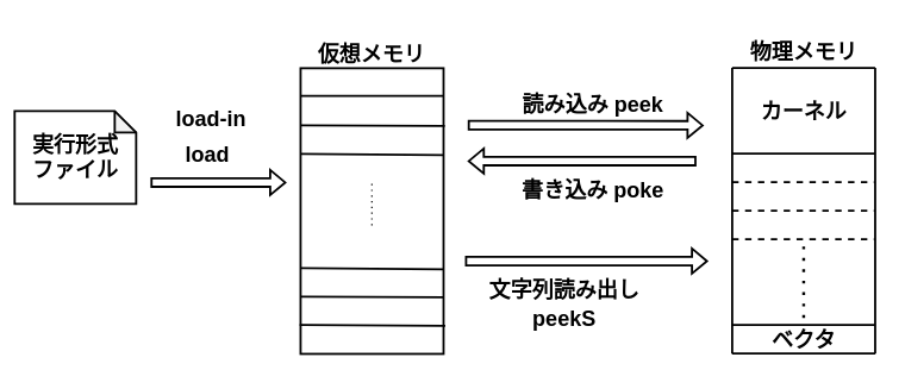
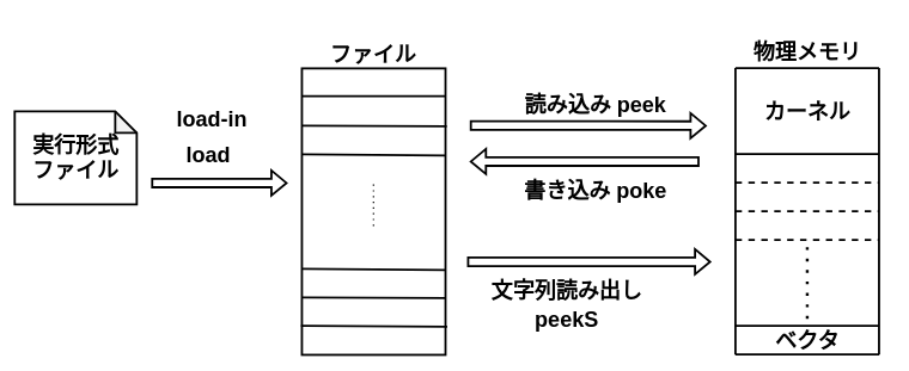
  <mxCell id="0" />
  <mxCell id="1" parent="0" />
  <mxCell id="2" value="" style="rounded=0;whiteSpace=wrap;html=1;strokeWidth=3;" parent="1" vertex="1"><mxGeometry x="420" y="70" width="200" height="400" as="geometry" /></mxCell>
  <mxCell id="3" value="" style="endArrow=none;html=1;rounded=0;strokeWidth=3;exitX=0;exitY=0.097;exitDx=0;exitDy=0;exitPerimeter=0;entryX=1.001;entryY=0.097;entryDx=0;entryDy=0;entryPerimeter=0;" parent="1" source="2" edge="1" target="2"><mxGeometry width="50" height="50" relative="1" as="geometry"><mxPoint x="440" y="370" as="sourcePoint" /><mxPoint x="540" y="107" as="targetPoint" /></mxGeometry></mxCell>
  <mxCell id="4" value="" style="endArrow=none;html=1;rounded=0;strokeWidth=3;exitX=-0.004;exitY=0.117;exitDx=0;exitDy=0;exitPerimeter=0;entryX=1.009;entryY=0.202;entryDx=0;entryDy=0;entryPerimeter=0;" parent="1" edge="1" target="2"><mxGeometry width="50" height="50" relative="1" as="geometry"><mxPoint x="420" y="150" as="sourcePoint" /><mxPoint x="540" y="150" as="targetPoint" /></mxGeometry></mxCell>
  <mxCell id="5" value="" style="endArrow=none;html=1;rounded=0;strokeWidth=3;exitX=-0.004;exitY=0.117;exitDx=0;exitDy=0;exitPerimeter=0;entryX=1.002;entryY=0.304;entryDx=0;entryDy=0;entryPerimeter=0;" parent="1" edge="1" target="2"><mxGeometry width="50" height="50" relative="1" as="geometry"><mxPoint x="420" y="190" as="sourcePoint" /><mxPoint x="540" y="190" as="targetPoint" /></mxGeometry></mxCell>
  <mxCell id="6" value="" style="endArrow=none;html=1;rounded=0;strokeWidth=3;exitX=-0.004;exitY=0.117;exitDx=0;exitDy=0;exitPerimeter=0;entryX=1.012;entryY=0.902;entryDx=0;entryDy=0;entryPerimeter=0;" parent="1" edge="1" target="2"><mxGeometry width="50" height="50" relative="1" as="geometry"><mxPoint x="418.8" y="429.5" as="sourcePoint" /><mxPoint x="541.2" y="429.5" as="targetPoint" /></mxGeometry></mxCell>
  <mxCell id="7" value="" style="endArrow=none;html=1;rounded=0;strokeWidth=3;exitX=-0.004;exitY=0.117;exitDx=0;exitDy=0;exitPerimeter=0;entryX=1.004;entryY=0.802;entryDx=0;entryDy=0;entryPerimeter=0;" parent="1" edge="1" target="2"><mxGeometry width="50" height="50" relative="1" as="geometry"><mxPoint x="420" y="390" as="sourcePoint" /><mxPoint x="540" y="390" as="targetPoint" /></mxGeometry></mxCell>
  <mxCell id="8" value="" style="endArrow=none;html=1;rounded=0;strokeWidth=3;exitX=-0.004;exitY=0.117;exitDx=0;exitDy=0;exitPerimeter=0;entryX=1.004;entryY=0.704;entryDx=0;entryDy=0;entryPerimeter=0;" parent="1" edge="1" target="2"><mxGeometry width="50" height="50" relative="1" as="geometry"><mxPoint x="420" y="350" as="sourcePoint" /><mxPoint x="540" y="350" as="targetPoint" /></mxGeometry></mxCell>
  <mxCell id="9" value="" style="endArrow=none;dashed=1;html=1;dashPattern=1 3;strokeWidth=2;rounded=0;" parent="1" edge="1"><mxGeometry width="50" height="50" relative="1" as="geometry"><mxPoint x="519.74" y="290" as="sourcePoint" /><mxPoint x="519.74" y="230" as="targetPoint" /></mxGeometry></mxCell>
- <mxCell id="10" value="&lt;font style=&quot;font-size: 30px;&quot;&gt;&lt;b&gt;&amp;nbsp;仮想メモリ&lt;/b&gt;&lt;/font&gt;" style="text;html=1;strokeColor=none;fillColor=none;align=center;verticalAlign=middle;whiteSpace=wrap;rounded=0;" parent="1" vertex="1"><mxGeometry x="420" y="30" width="190" height="40" as="geometry" /></mxCell>
+ <mxCell id="10" value="&lt;font style=&quot;font-size: 30px;&quot;&gt;&lt;b&gt;&amp;nbsp;ファイル&lt;/b&gt;&lt;/font&gt;" style="text;html=1;strokeColor=none;fillColor=none;align=center;verticalAlign=middle;whiteSpace=wrap;rounded=0;" parent="1" vertex="1"><mxGeometry x="420" y="30" width="190" height="40" as="geometry" /></mxCell>
  <mxCell id="11" value="" style="shape=flexArrow;endArrow=classic;html=1;rounded=0;strokeWidth=3;fontSize=30;" parent="1" edge="1"><mxGeometry width="50" height="50" relative="1" as="geometry"><mxPoint x="653.8" y="149.69" as="sourcePoint" /><mxPoint x="983.8" y="150" as="targetPoint" /></mxGeometry></mxCell>
  <mxCell id="12" value="&lt;b&gt;読み込み peek&lt;/b&gt;" style="text;html=1;strokeColor=none;fillColor=none;align=center;verticalAlign=middle;whiteSpace=wrap;rounded=0;fontSize=30;" parent="1" vertex="1"><mxGeometry x="718.8" y="100" width="220" height="40" as="geometry" /></mxCell>
  <mxCell id="13" value="" style="shape=flexArrow;endArrow=classic;html=1;rounded=0;strokeWidth=3;fontSize=30;" parent="1" edge="1"><mxGeometry width="50" height="50" relative="1" as="geometry"><mxPoint x="973.8" y="200" as="sourcePoint" /><mxPoint x="653.8" y="200" as="targetPoint" /></mxGeometry></mxCell>
  <mxCell id="14" value="&lt;b&gt;書き込み poke&lt;/b&gt;" style="text;html=1;strokeColor=none;fillColor=none;align=center;verticalAlign=middle;whiteSpace=wrap;rounded=0;fontSize=30;" parent="1" vertex="1"><mxGeometry x="713.8" y="220" width="230" height="40" as="geometry" /></mxCell>
  <mxCell id="15" value="" style="shape=flexArrow;endArrow=classic;html=1;rounded=0;strokeWidth=3;fontSize=30;" parent="1" edge="1"><mxGeometry width="50" height="50" relative="1" as="geometry"><mxPoint x="650" y="340" as="sourcePoint" /><mxPoint x="990" y="340" as="targetPoint" /></mxGeometry></mxCell>
  <mxCell id="16" value="&lt;b&gt;文字列読み出し&lt;/b&gt;" style="text;html=1;strokeColor=none;fillColor=none;align=center;verticalAlign=middle;whiteSpace=wrap;rounded=0;fontSize=30;" parent="1" vertex="1"><mxGeometry x="678.8" y="360" width="220" height="40" as="geometry" /></mxCell>
  <mxCell id="17" value="&lt;b&gt;peekS&lt;/b&gt;" style="text;html=1;strokeColor=none;fillColor=none;align=center;verticalAlign=middle;whiteSpace=wrap;rounded=0;fontSize=30;" parent="1" vertex="1"><mxGeometry x="723.8" y="400" width="130" height="40" as="geometry" /></mxCell>
  <mxCell id="18" value="&lt;b&gt;実行形式&lt;br&gt;ファイル&lt;/b&gt;" style="shape=note;whiteSpace=wrap;html=1;backgroundOutline=1;darkOpacity=0.05;strokeWidth=3;fontSize=30;" parent="1" vertex="1"><mxGeometry x="20" y="130" width="170" height="130" as="geometry" /></mxCell>
  <mxCell id="19" value="" style="shape=flexArrow;endArrow=classic;html=1;rounded=0;strokeWidth=3;fontSize=30;" parent="1" edge="1"><mxGeometry width="50" height="50" relative="1" as="geometry"><mxPoint x="210" y="230" as="sourcePoint" /><mxPoint x="400" y="230" as="targetPoint" /></mxGeometry></mxCell>
  <mxCell id="20" value="&lt;b&gt;load-in&lt;br&gt;&lt;/b&gt;" style="text;html=1;strokeColor=none;fillColor=none;align=center;verticalAlign=middle;whiteSpace=wrap;rounded=0;fontSize=30;" parent="1" vertex="1"><mxGeometry x="230" y="120" width="130" height="40" as="geometry" /></mxCell>
  <mxCell id="21" value="&lt;b&gt;load&lt;/b&gt;" style="text;html=1;strokeColor=none;fillColor=none;align=center;verticalAlign=middle;whiteSpace=wrap;rounded=0;fontSize=30;" parent="1" vertex="1"><mxGeometry x="200" y="170" width="180" height="40" as="geometry" /></mxCell>
  <mxCell id="22" value="" style="endArrow=none;html=1;rounded=0;strokeWidth=3;" edge="1" parent="1"><mxGeometry width="50" height="50" relative="1" as="geometry"><mxPoint x="1023.8" y="69.5" as="sourcePoint" /><mxPoint x="1223.8" y="69.5" as="targetPoint" /></mxGeometry></mxCell>
  <mxCell id="23" value="" style="endArrow=none;html=1;rounded=0;strokeWidth=3;" edge="1" parent="1"><mxGeometry width="50" height="50" relative="1" as="geometry"><mxPoint x="1023.8" y="69.5" as="sourcePoint" /><mxPoint x="1023.8" y="469.5" as="targetPoint" /></mxGeometry></mxCell>
  <mxCell id="24" value="" style="endArrow=none;html=1;rounded=0;strokeWidth=3;" edge="1" parent="1"><mxGeometry width="50" height="50" relative="1" as="geometry"><mxPoint x="1223.8" y="69.5" as="sourcePoint" /><mxPoint x="1223.8" y="469.5" as="targetPoint" /></mxGeometry></mxCell>
  <mxCell id="25" value="" style="endArrow=none;html=1;rounded=0;strokeWidth=3;" edge="1" parent="1"><mxGeometry width="50" height="50" relative="1" as="geometry"><mxPoint x="1023.8" y="469.5" as="sourcePoint" /><mxPoint x="1223.8" y="469.5" as="targetPoint" /></mxGeometry></mxCell>
  <mxCell id="26" value="" style="endArrow=none;html=1;rounded=0;strokeWidth=3;" edge="1" parent="1"><mxGeometry width="50" height="50" relative="1" as="geometry"><mxPoint x="1023.8" y="189.5" as="sourcePoint" /><mxPoint x="1223.8" y="189.5" as="targetPoint" /></mxGeometry></mxCell>
  <mxCell id="27" value="" style="endArrow=none;html=1;rounded=0;strokeWidth=3;" edge="1" parent="1"><mxGeometry width="50" height="50" relative="1" as="geometry"><mxPoint x="1023.8" y="429.5" as="sourcePoint" /><mxPoint x="1223.8" y="429.5" as="targetPoint" /></mxGeometry></mxCell>
  <mxCell id="28" value="" style="endArrow=none;dashed=1;html=1;rounded=0;strokeWidth=3;" edge="1" parent="1"><mxGeometry width="50" height="50" relative="1" as="geometry"><mxPoint x="1023.8" y="229.5" as="sourcePoint" /><mxPoint x="1223.8" y="229.5" as="targetPoint" /></mxGeometry></mxCell>
  <mxCell id="29" value="" style="endArrow=none;dashed=1;html=1;rounded=0;strokeWidth=3;" edge="1" parent="1"><mxGeometry width="50" height="50" relative="1" as="geometry"><mxPoint x="1023.8" y="269.5" as="sourcePoint" /><mxPoint x="1223.8" y="269.5" as="targetPoint" /></mxGeometry></mxCell>
  <mxCell id="30" value="" style="endArrow=none;dashed=1;html=1;rounded=0;strokeWidth=3;" edge="1" parent="1"><mxGeometry width="50" height="50" relative="1" as="geometry"><mxPoint x="1023.8" y="309.5" as="sourcePoint" /><mxPoint x="1223.8" y="309.5" as="targetPoint" /></mxGeometry></mxCell>
  <mxCell id="31" value="" style="endArrow=none;dashed=1;html=1;dashPattern=1 3;strokeWidth=4;rounded=0;" edge="1" parent="1"><mxGeometry width="50" height="50" relative="1" as="geometry"><mxPoint x="1123.8" y="419.5" as="sourcePoint" /><mxPoint x="1123.8" y="319.5" as="targetPoint" /></mxGeometry></mxCell>
  <mxCell id="32" value="&lt;b&gt;&lt;font style=&quot;font-size: 30px;&quot;&gt;カーネル&lt;/font&gt;&lt;/b&gt;" style="text;html=1;strokeColor=none;fillColor=none;align=center;verticalAlign=middle;whiteSpace=wrap;rounded=0;" vertex="1" parent="1"><mxGeometry x="1023.8" y="109.5" width="200" height="40" as="geometry" /></mxCell>
  <mxCell id="33" value="&lt;b&gt;&lt;font style=&quot;font-size: 30px;&quot;&gt;ベクタ&lt;/font&gt;&lt;/b&gt;" style="text;html=1;strokeColor=none;fillColor=none;align=center;verticalAlign=middle;whiteSpace=wrap;rounded=0;" vertex="1" parent="1"><mxGeometry x="1023.8" y="429.5" width="200" height="40" as="geometry" /></mxCell>
  <mxCell id="34" value="&lt;p style=&quot;line-height: 70%;&quot;&gt;&lt;b style=&quot;font-size: 30px;&quot;&gt;&lt;font style=&quot;font-size: 30px;&quot;&gt;物理メモリ&lt;br&gt;&lt;/font&gt;&lt;/b&gt;&lt;/p&gt;" style="text;html=1;strokeColor=none;fillColor=none;align=center;verticalAlign=middle;whiteSpace=wrap;rounded=0;fontSize=50;" vertex="1" parent="1"><mxGeometry x="1003.8" y="20" width="240" height="49.5" as="geometry" /></mxCell>
